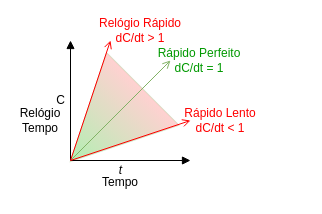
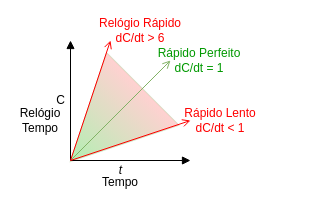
  <mxCell id="0" />
  <mxCell id="1" parent="0" />
  <mxCell id="2" value="" style="triangle;whiteSpace=wrap;html=1;rotation=135;strokeColor=#82b366;gradientDirection=west;gradientColor=#FF6666;opacity=30;fillColor=#00CC00;" vertex="1" parent="1"><mxGeometry x="54.66" y="73.6" width="102.75" height="102.39" as="geometry" /></mxCell>
  <mxCell id="3" value="" style="endArrow=block;html=1;endFill=1;" edge="1" parent="1"><mxGeometry width="50" height="50" relative="1" as="geometry"><mxPoint x="70" y="160" as="sourcePoint" /><mxPoint x="70" y="40" as="targetPoint" /></mxGeometry></mxCell>
  <mxCell id="4" value="" style="endArrow=block;html=1;endFill=1;" edge="1" parent="1"><mxGeometry width="50" height="50" relative="1" as="geometry"><mxPoint x="70" y="160" as="sourcePoint" /><mxPoint x="190" y="160" as="targetPoint" /></mxGeometry></mxCell>
  <mxCell id="5" value="C" style="text;html=1;align=center;verticalAlign=middle;resizable=0;points=[];autosize=1;" vertex="1" parent="1"><mxGeometry x="50" y="90" width="20" height="20" as="geometry" /></mxCell>
  <mxCell id="6" value="&lt;i&gt;t&lt;/i&gt;" style="text;html=1;align=center;verticalAlign=middle;resizable=0;points=[];autosize=1;" vertex="1" parent="1"><mxGeometry x="110" y="160" width="20" height="20" as="geometry" /></mxCell>
  <mxCell id="7" value="" style="endArrow=open;html=1;fillColor=#d5e8d4;strokeColor=#82b366;endFill=0;" edge="1" parent="1"><mxGeometry width="50" height="50" relative="1" as="geometry"><mxPoint x="70" y="160" as="sourcePoint" /><mxPoint x="170" y="60" as="targetPoint" /></mxGeometry></mxCell>
  <mxCell id="8" value="" style="endArrow=open;html=1;fillColor=#d5e8d4;endFill=0;strokeColor=#FF0000;" edge="1" parent="1"><mxGeometry width="50" height="50" relative="1" as="geometry"><mxPoint x="70" y="160" as="sourcePoint" /><mxPoint x="190" y="120" as="targetPoint" /></mxGeometry></mxCell>
  <mxCell id="9" value="" style="endArrow=open;html=1;fillColor=#d5e8d4;endFill=0;strokeColor=#FF0000;" edge="1" parent="1"><mxGeometry width="50" height="50" relative="1" as="geometry"><mxPoint x="70" y="160" as="sourcePoint" /><mxPoint x="110" y="40" as="targetPoint" /></mxGeometry></mxCell>
  <mxCell id="10" value="Tempo" style="text;html=1;strokeColor=none;fillColor=none;align=center;verticalAlign=middle;whiteSpace=wrap;rounded=0;" vertex="1" parent="1"><mxGeometry x="100" y="172" width="40" height="20" as="geometry" /></mxCell>
  <mxCell id="11" value="Relógio&lt;br&gt;Tempo" style="text;html=1;strokeColor=none;fillColor=none;align=center;verticalAlign=middle;whiteSpace=wrap;rounded=0;" vertex="1" parent="1"><mxGeometry x="20" y="110" width="40" height="20" as="geometry" /></mxCell>
  <mxCell id="12" value="Rápido Perfeito&lt;br&gt;dC/dt = 1" style="text;html=1;strokeColor=none;fillColor=none;align=center;verticalAlign=middle;whiteSpace=wrap;rounded=0;fontColor=#009900;" vertex="1" parent="1"><mxGeometry x="119" y="50" width="160" height="20" as="geometry" /></mxCell>
  <mxCell id="13" value="Rápido Lento&lt;br&gt;dC/dt &amp;lt; 1" style="text;html=1;strokeColor=none;fillColor=none;align=center;verticalAlign=middle;whiteSpace=wrap;rounded=0;fontColor=#FF0000;" vertex="1" parent="1"><mxGeometry x="140" y="110" width="160" height="20" as="geometry" /></mxCell>
- <mxCell id="14" value="Relógio Rápido&lt;br&gt;dC/dt &amp;gt; 1" style="text;html=1;strokeColor=none;fillColor=none;align=center;verticalAlign=middle;whiteSpace=wrap;rounded=0;fontColor=#FF0000;" vertex="1" parent="1"><mxGeometry x="60" y="20" width="160" height="20" as="geometry" /></mxCell>
+ <mxCell id="14" value="Relógio Rápido&lt;br&gt;dC/dt &amp;gt; 6" style="text;html=1;strokeColor=none;fillColor=none;align=center;verticalAlign=middle;whiteSpace=wrap;rounded=0;fontColor=#FF0000;" vertex="1" parent="1"><mxGeometry x="60" y="20" width="160" height="20" as="geometry" /></mxCell>
